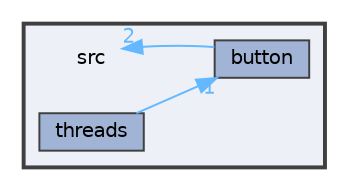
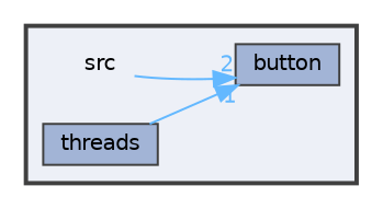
  digraph {
    compound=true
    rankdir=LR
    node [fontname=Helvetica fontsize=10 shape=box color=grey25 fillcolor="#a2b4d6" style=filled]
    edge [color=steelblue1 fontcolor=steelblue1 fontname=Helvetica fontsize=10 labeldistance=1.5 labelfontname=Helvetica labelfontsize=10]
    n1 [height=0.2 label=src shape=plaintext width=0.4 color="" fillcolor="" style=""]
    n2 [height=0.2 label=button width=0.4]
    n3 [height=0.2 label=threads width=0.4]
    subgraph cluster_1 {
      bgcolor="#edf0f7"
      fontname=Helvetica
      fontsize=10
      pencolor=grey25
      style="filled,bold"
      n1
      n2
      n3
    }
-   n2 -> n1 [headlabel=2]
+   n1 -> n2 [headlabel=2]
    n3 -> n2 [headlabel=1]
  }
